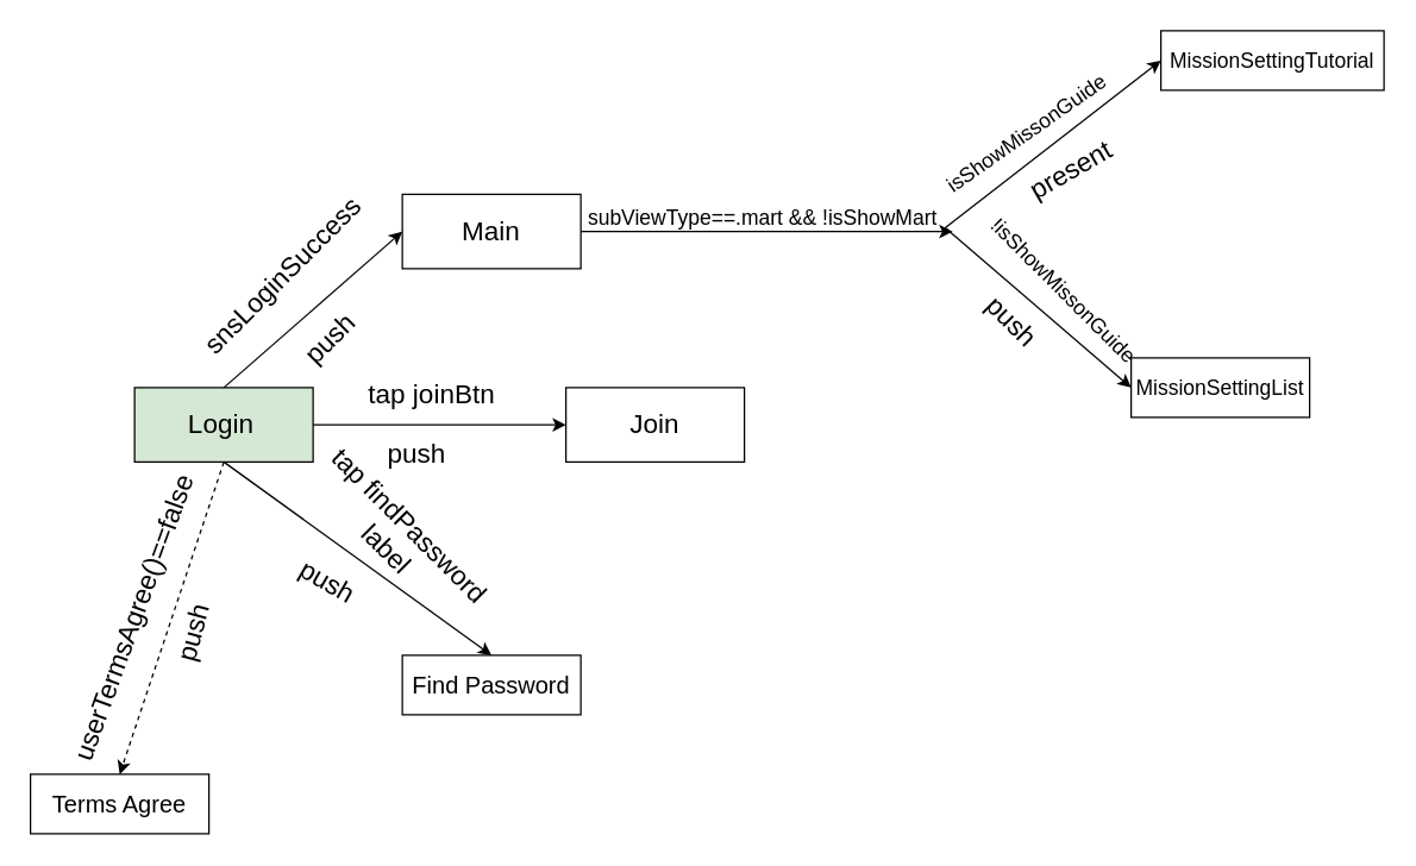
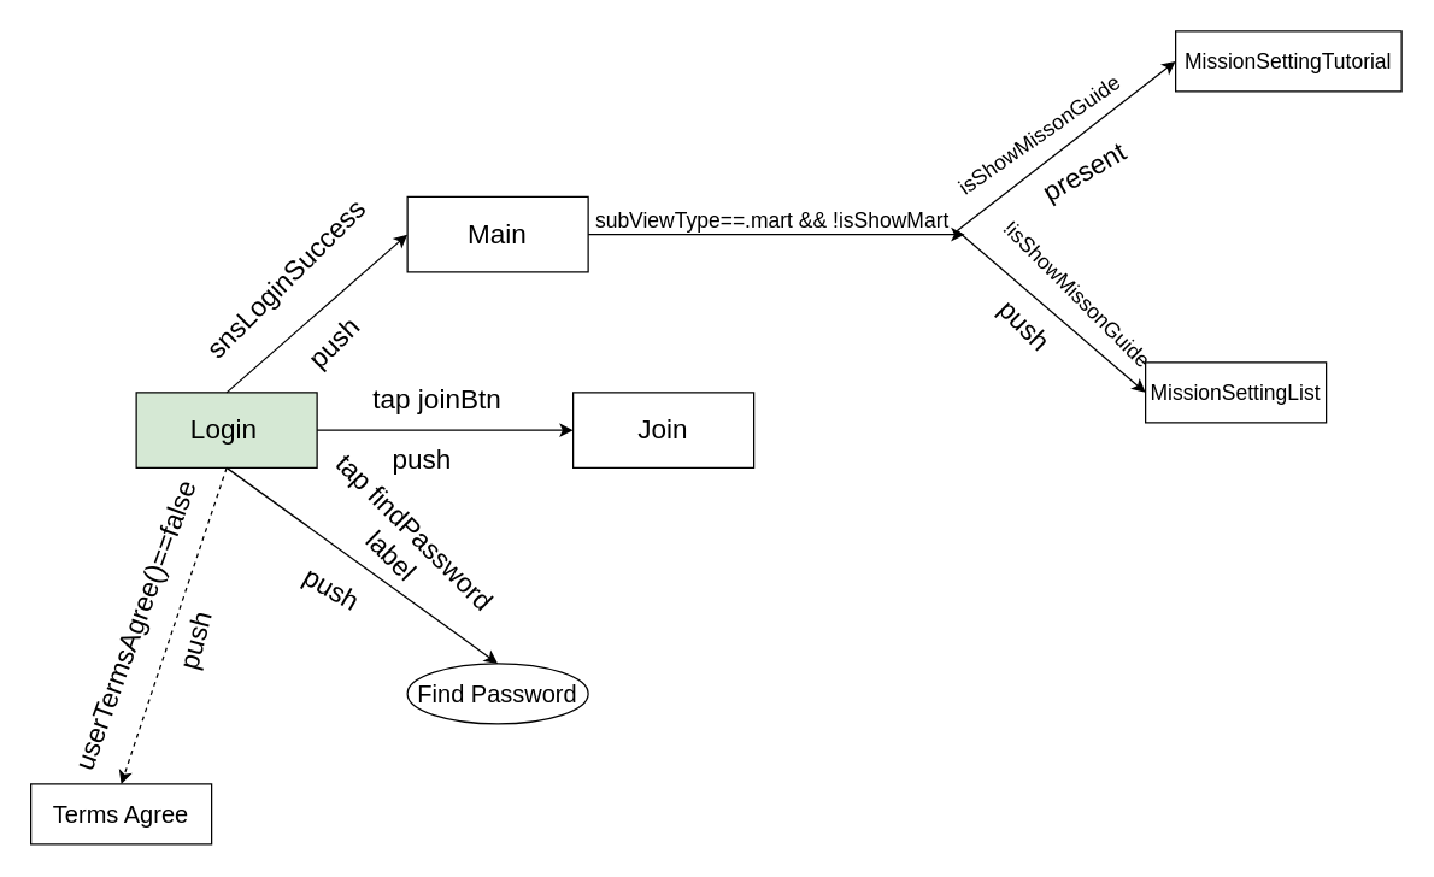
  <mxCell id="0" />
  <mxCell id="1" parent="0" />
  <mxCell id="2" value="&lt;font style=&quot;font-size: 18px&quot;&gt;Login&lt;/font&gt;&amp;nbsp;" style="rounded=0;whiteSpace=wrap;html=1;fillColor=#d5e8d4;" vertex="1" parent="1"><mxGeometry x="90" y="260" width="120" height="50" as="geometry" /></mxCell>
  <mxCell id="3" value="" style="endArrow=classic;html=1;rounded=0;fontSize=18;exitX=1;exitY=0.5;exitDx=0;exitDy=0;" edge="1" parent="1" source="2"><mxGeometry width="50" height="50" relative="1" as="geometry"><mxPoint x="340" y="480" as="sourcePoint" /><mxPoint x="380" y="285" as="targetPoint" /></mxGeometry></mxCell>
  <mxCell id="4" value="Join" style="rounded=0;whiteSpace=wrap;html=1;fontSize=18;" vertex="1" parent="1"><mxGeometry x="380" y="260" width="120" height="50" as="geometry" /></mxCell>
  <mxCell id="5" value="tap&amp;nbsp;joinBtn" style="text;html=1;strokeColor=none;fillColor=none;align=center;verticalAlign=middle;whiteSpace=wrap;rounded=0;fontSize=18;" vertex="1" parent="1"><mxGeometry x="220" y="250" width="140" height="30" as="geometry" /></mxCell>
  <mxCell id="6" value="Main" style="rounded=0;whiteSpace=wrap;html=1;fontSize=18;" vertex="1" parent="1"><mxGeometry x="270" y="130" width="120" height="50" as="geometry" /></mxCell>
  <mxCell id="7" value="" style="endArrow=classic;html=1;rounded=0;fontSize=18;entryX=0;entryY=0.5;entryDx=0;entryDy=0;exitX=0.5;exitY=0;exitDx=0;exitDy=0;" edge="1" parent="1" source="2" target="6"><mxGeometry width="50" height="50" relative="1" as="geometry"><mxPoint x="340" y="480" as="sourcePoint" /><mxPoint x="390" y="430" as="targetPoint" /></mxGeometry></mxCell>
  <mxCell id="8" value="snsLoginSuccess&lt;br&gt;" style="text;html=1;strokeColor=none;fillColor=none;align=center;verticalAlign=middle;whiteSpace=wrap;rounded=0;fontSize=18;rotation=-45;" vertex="1" parent="1"><mxGeometry x="130" y="170" width="120" height="30" as="geometry" /></mxCell>
  <mxCell id="9" value="push&lt;br&gt;" style="text;html=1;strokeColor=none;fillColor=none;align=center;verticalAlign=middle;whiteSpace=wrap;rounded=0;fontSize=18;" vertex="1" parent="1"><mxGeometry x="250" y="290" width="60" height="30" as="geometry" /></mxCell>
  <mxCell id="10" value="push&lt;br&gt;" style="text;html=1;strokeColor=none;fillColor=none;align=center;verticalAlign=middle;whiteSpace=wrap;rounded=0;fontSize=18;rotation=-45;" vertex="1" parent="1"><mxGeometry x="192.41" y="211.68" width="60" height="31.46" as="geometry" /></mxCell>
  <mxCell id="11" value="" style="endArrow=classic;html=1;rounded=0;fontSize=12;exitX=0.5;exitY=1;exitDx=0;exitDy=0;entryX=0.5;entryY=0;entryDx=0;entryDy=0;" edge="1" parent="1" source="2" target="12"><mxGeometry width="50" height="50" relative="1" as="geometry"><mxPoint x="340" y="470" as="sourcePoint" /><mxPoint x="210" y="380" as="targetPoint" /></mxGeometry></mxCell>
- <mxCell id="12" value="&lt;font size=&quot;3&quot;&gt;Find Password&lt;/font&gt;" style="rounded=0;whiteSpace=wrap;html=1;fontSize=12;" vertex="1" parent="1"><mxGeometry x="270" y="440" width="120" height="40" as="geometry" /></mxCell>
+ <mxCell id="12" value="&lt;font size=&quot;3&quot;&gt;Find Password&lt;/font&gt;" style="ellipse;whiteSpace=wrap;html=1;fontSize=12;" vertex="1" parent="1"><mxGeometry x="270" y="440" width="120" height="40" as="geometry" /></mxCell>
  <mxCell id="13" value="tap findPassword label&lt;br&gt;" style="text;html=1;strokeColor=none;fillColor=none;align=center;verticalAlign=middle;whiteSpace=wrap;rounded=0;fontSize=18;rotation=45;" vertex="1" parent="1"><mxGeometry x="175.8" y="345.67" width="182.68" height="30" as="geometry" /></mxCell>
  <mxCell id="14" value="push&lt;br&gt;" style="text;html=1;strokeColor=none;fillColor=none;align=center;verticalAlign=middle;whiteSpace=wrap;rounded=0;fontSize=18;rotation=30;" vertex="1" parent="1"><mxGeometry x="190" y="375.67" width="60" height="30" as="geometry" /></mxCell>
  <mxCell id="15" value="" style="endArrow=classic;html=1;rounded=0;fontSize=18;exitX=0.5;exitY=1;exitDx=0;exitDy=0;entryX=0.5;entryY=0;entryDx=0;entryDy=0;dashed=1;" edge="1" parent="1" source="2" target="16"><mxGeometry width="50" height="50" relative="1" as="geometry"><mxPoint x="340" y="470" as="sourcePoint" /><mxPoint x="80" y="490" as="targetPoint" /></mxGeometry></mxCell>
  <mxCell id="16" value="&lt;font size=&quot;3&quot;&gt;Terms Agree&lt;/font&gt;" style="rounded=0;whiteSpace=wrap;html=1;fontSize=12;" vertex="1" parent="1"><mxGeometry x="20" y="520" width="120" height="40" as="geometry" /></mxCell>
  <mxCell id="17" value="userTermsAgree()==false&lt;br&gt;" style="text;html=1;strokeColor=none;fillColor=none;align=center;verticalAlign=middle;whiteSpace=wrap;rounded=0;fontSize=18;rotation=-70;" vertex="1" parent="1"><mxGeometry x="30" y="400" width="120" height="30" as="geometry" /></mxCell>
  <mxCell id="18" value="push&lt;br&gt;" style="text;html=1;strokeColor=none;fillColor=none;align=center;verticalAlign=middle;whiteSpace=wrap;rounded=0;fontSize=18;rotation=-75;" vertex="1" parent="1"><mxGeometry x="100" y="410" width="60" height="30" as="geometry" /></mxCell>
  <mxCell id="19" value="" style="endArrow=classic;html=1;rounded=0;fontSize=18;exitX=1;exitY=0.5;exitDx=0;exitDy=0;entryX=0;entryY=0.5;entryDx=0;entryDy=0;" edge="1" parent="1" source="6"><mxGeometry width="50" height="50" relative="1" as="geometry"><mxPoint x="350" y="310" as="sourcePoint" /><mxPoint x="640" y="155" as="targetPoint" /></mxGeometry></mxCell>
  <mxCell id="20" value="&lt;font style=&quot;font-size: 14px&quot;&gt;subViewType==.mart &amp;amp;&amp;amp; !isShowMart&lt;/font&gt;" style="text;html=1;strokeColor=none;fillColor=none;align=center;verticalAlign=middle;whiteSpace=wrap;rounded=0;fontSize=18;" vertex="1" parent="1"><mxGeometry x="390" y="130" width="245" height="30" as="geometry" /></mxCell>
  <mxCell id="21" value="" style="endArrow=classic;html=1;rounded=0;fontSize=14;exitX=1;exitY=0.75;exitDx=0;exitDy=0;" edge="1" parent="1" source="20"><mxGeometry width="50" height="50" relative="1" as="geometry"><mxPoint x="350" y="310" as="sourcePoint" /><mxPoint x="780" y="40" as="targetPoint" /></mxGeometry></mxCell>
  <mxCell id="22" value="isShowMissonGuide" style="text;html=1;strokeColor=none;fillColor=none;align=center;verticalAlign=middle;whiteSpace=wrap;rounded=0;fontSize=14;rotation=-35;" vertex="1" parent="1"><mxGeometry x="635.03" y="74.23" width="110" height="30" as="geometry" /></mxCell>
  <mxCell id="23" value="" style="endArrow=classic;html=1;rounded=0;fontSize=14;exitX=1;exitY=0.75;exitDx=0;exitDy=0;" edge="1" parent="1" source="20"><mxGeometry width="50" height="50" relative="1" as="geometry"><mxPoint x="350" y="310" as="sourcePoint" /><mxPoint x="760" y="260" as="targetPoint" /></mxGeometry></mxCell>
  <mxCell id="24" value="!isShowMissonGuide" style="text;html=1;strokeColor=none;fillColor=none;align=center;verticalAlign=middle;whiteSpace=wrap;rounded=0;fontSize=14;rotation=45;" vertex="1" parent="1"><mxGeometry x="660" y="180" width="110" height="30" as="geometry" /></mxCell>
  <mxCell id="25" value="MissionSettingTutorial" style="rounded=0;whiteSpace=wrap;html=1;fontSize=14;" vertex="1" parent="1"><mxGeometry x="780" y="20" width="150" height="40" as="geometry" /></mxCell>
  <mxCell id="26" value="present" style="text;html=1;strokeColor=none;fillColor=none;align=center;verticalAlign=middle;whiteSpace=wrap;rounded=0;fontSize=18;rotation=-30;" vertex="1" parent="1"><mxGeometry x="690" y="98.54" width="60" height="31.46" as="geometry" /></mxCell>
  <mxCell id="27" value="push&lt;br&gt;" style="text;html=1;strokeColor=none;fillColor=none;align=center;verticalAlign=middle;whiteSpace=wrap;rounded=0;fontSize=18;rotation=45;" vertex="1" parent="1"><mxGeometry x="650" y="200" width="60" height="31.46" as="geometry" /></mxCell>
  <mxCell id="28" value="MissionSettingList" style="rounded=0;whiteSpace=wrap;html=1;fontSize=14;" vertex="1" parent="1"><mxGeometry x="760" y="240" width="120" height="40" as="geometry" /></mxCell>
